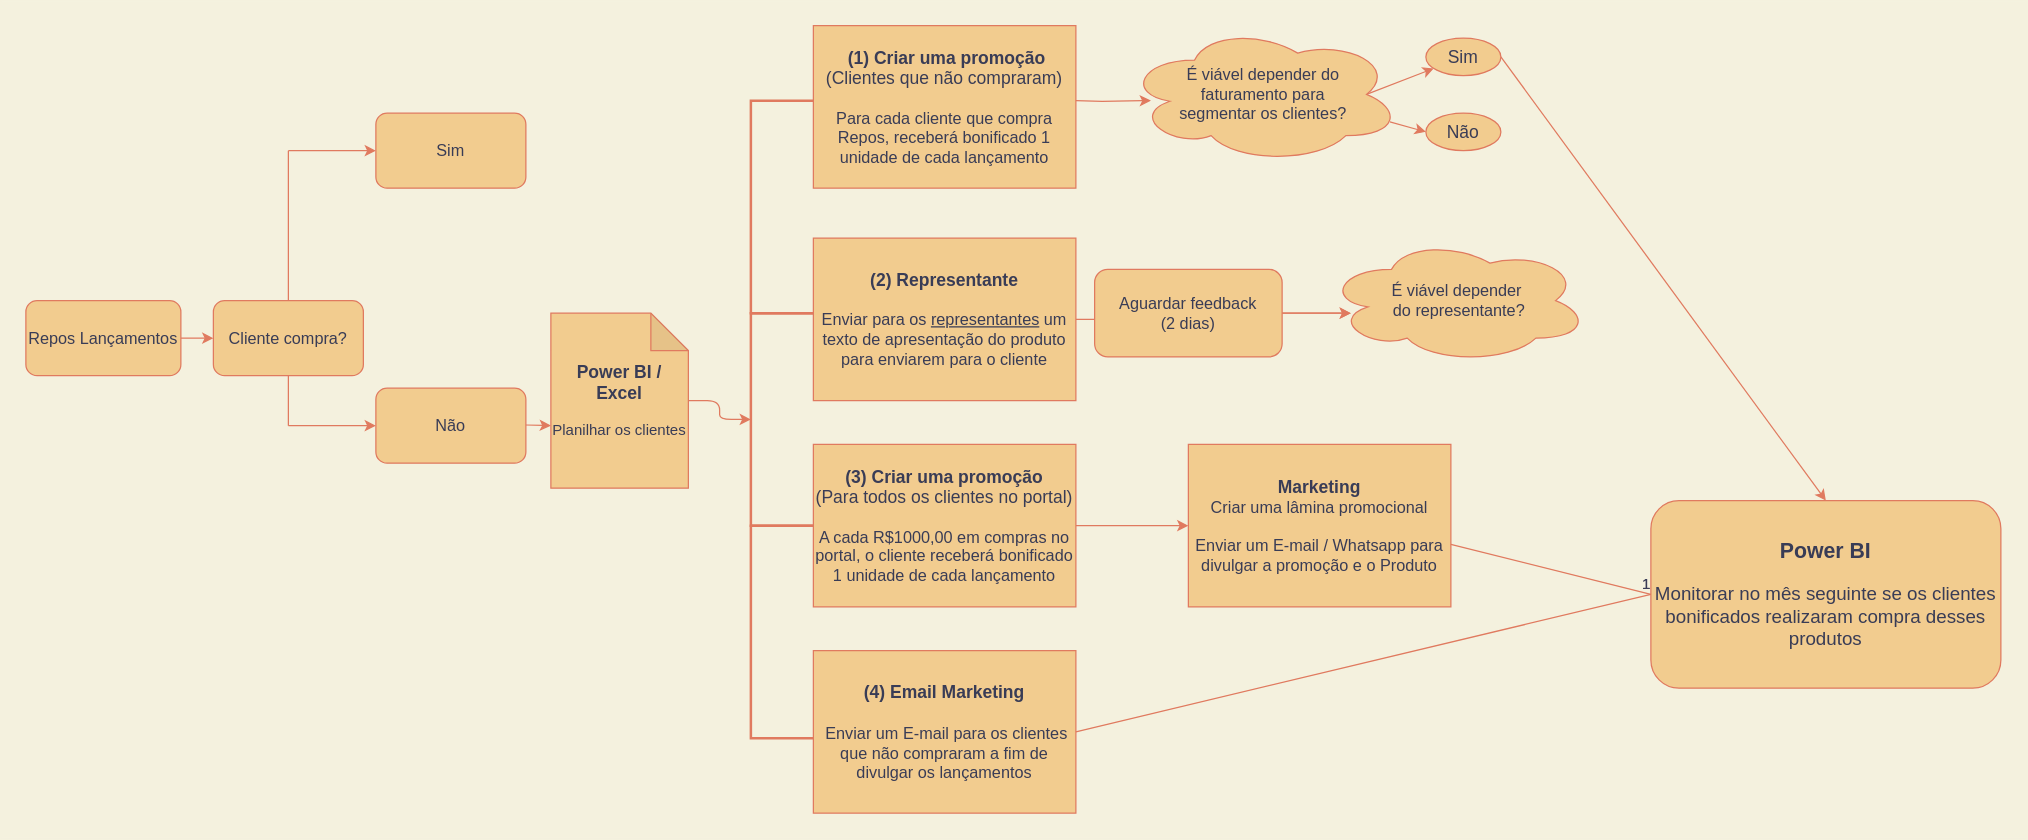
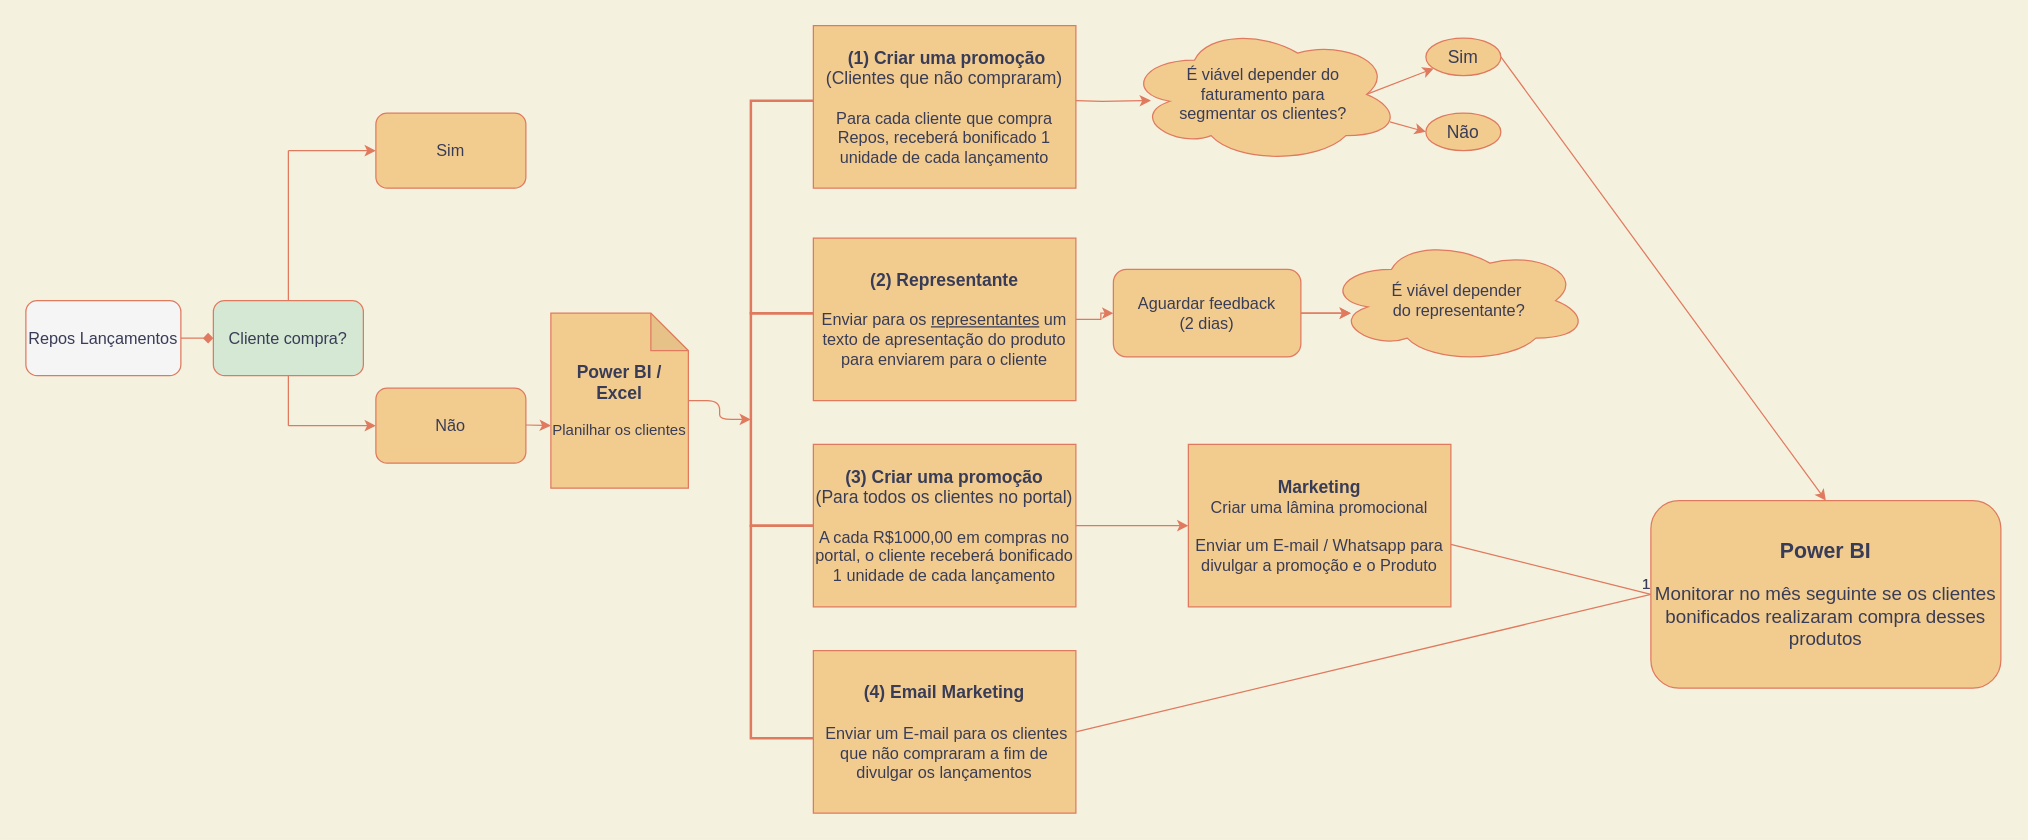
  <mxCell id="0" />
  <mxCell id="1" parent="0" />
- <mxCell id="2" value="Repos Lançamentos" style="rounded=1;whiteSpace=wrap;html=1;fontSize=13;fillColor=#F2CC8F;strokeColor=#E07A5F;fontColor=#393C56;" parent="1" vertex="1"><mxGeometry x="20" y="240" width="124" height="60" as="geometry" /></mxCell>
- <mxCell id="3" value="Cliente compra?" style="rounded=1;whiteSpace=wrap;html=1;fontSize=13;fillColor=#F2CC8F;strokeColor=#E07A5F;fontColor=#393C56;" parent="1" vertex="1"><mxGeometry y="240" width="120" height="60" as="geometry" x="170" /></mxCell>
- <mxCell id="4" value="" style="endArrow=classic;html=1;rounded=0;exitX=1;exitY=0.5;exitDx=0;exitDy=0;entryX=0;entryY=0.5;entryDx=0;entryDy=0;labelBackgroundColor=#F4F1DE;strokeColor=#E07A5F;fontColor=#393C56;" parent="1" source="2" target="3" edge="1"><mxGeometry width="50" height="50" relative="1" as="geometry"><mxPoint x="560" y="320" as="sourcePoint" /><mxPoint x="610" y="270" as="targetPoint" /></mxGeometry></mxCell>
+ <mxCell id="2" value="Repos Lançamentos" style="rounded=1;whiteSpace=wrap;html=1;fontSize=13;fillColor=#f5f5f5;strokeColor=#E07A5F;fontColor=#393C56;" parent="1" vertex="1"><mxGeometry x="20" y="240" width="124" height="60" as="geometry" /></mxCell>
+ <mxCell id="3" value="Cliente compra?" style="rounded=1;whiteSpace=wrap;html=1;fontSize=13;fillColor=#d5e8d4;strokeColor=#E07A5F;fontColor=#393C56;" parent="1" vertex="1"><mxGeometry y="240" width="120" height="60" as="geometry" x="170" /></mxCell>
+ <mxCell id="4" value="" style="endArrow=diamond;html=1;rounded=0;exitX=1;exitY=0.5;exitDx=0;exitDy=0;entryX=0;entryY=0.5;entryDx=0;entryDy=0;labelBackgroundColor=#F4F1DE;strokeColor=#E07A5F;fontColor=#393C56;" parent="1" source="2" target="3" edge="1"><mxGeometry width="50" height="50" relative="1" as="geometry"><mxPoint x="560" y="320" as="sourcePoint" /><mxPoint x="610" y="270" as="targetPoint" /></mxGeometry></mxCell>
  <mxCell id="5" value="Sim" style="rounded=1;whiteSpace=wrap;html=1;fontSize=13;fillColor=#F2CC8F;strokeColor=#E07A5F;fontColor=#393C56;" parent="1" vertex="1"><mxGeometry x="300" y="90" width="120" height="60" as="geometry" /></mxCell>
  <mxCell id="6" value="" style="endArrow=none;html=1;rounded=0;exitX=0.5;exitY=0;exitDx=0;exitDy=0;labelBackgroundColor=#F4F1DE;strokeColor=#E07A5F;fontColor=#393C56;" parent="1" source="3" edge="1"><mxGeometry width="50" height="50" relative="1" as="geometry"><mxPoint x="560" y="420" as="sourcePoint" /><mxPoint x="230" y="120" as="targetPoint" /></mxGeometry></mxCell>
  <mxCell id="7" value="" style="endArrow=classic;html=1;rounded=0;entryX=0;entryY=0.5;entryDx=0;entryDy=0;labelBackgroundColor=#F4F1DE;strokeColor=#E07A5F;fontColor=#393C56;" parent="1" target="5" edge="1"><mxGeometry width="50" height="50" relative="1" as="geometry"><mxPoint x="230" y="120" as="sourcePoint" /><mxPoint x="610" y="290" as="targetPoint" /></mxGeometry></mxCell>
  <mxCell id="8" value="Não" style="rounded=1;whiteSpace=wrap;html=1;fontSize=13;fillColor=#F2CC8F;strokeColor=#E07A5F;fontColor=#393C56;" parent="1" vertex="1"><mxGeometry x="300" y="310" width="120" height="60" as="geometry" /></mxCell>
  <mxCell id="9" value="" style="endArrow=none;html=1;rounded=0;exitX=0.5;exitY=1;exitDx=0;exitDy=0;labelBackgroundColor=#F4F1DE;strokeColor=#E07A5F;fontColor=#393C56;" parent="1" source="3" edge="1"><mxGeometry width="50" height="50" relative="1" as="geometry"><mxPoint x="230" y="380" as="sourcePoint" /><mxPoint x="230" y="340" as="targetPoint" /></mxGeometry></mxCell>
  <mxCell id="10" value="" style="endArrow=classic;html=1;rounded=0;entryX=0;entryY=0.5;entryDx=0;entryDy=0;labelBackgroundColor=#F4F1DE;strokeColor=#E07A5F;fontColor=#393C56;" parent="1" edge="1"><mxGeometry width="50" height="50" relative="1" as="geometry"><mxPoint x="230" y="340" as="sourcePoint" /><mxPoint x="300" y="340" as="targetPoint" /></mxGeometry></mxCell>
  <mxCell id="11" value="&lt;b&gt;&lt;font style=&quot;font-size: 14px&quot;&gt;Marketing&lt;br&gt;&lt;/font&gt;&lt;/b&gt;Criar uma lâmina promocional&lt;br&gt;&lt;br&gt;Enviar um E-mail / Whatsapp para divulgar a promoção e o Produto" style="rounded=0;whiteSpace=wrap;html=1;fontSize=13;fillColor=#F2CC8F;strokeColor=#E07A5F;fontColor=#393C56;" parent="1" vertex="1"><mxGeometry x="950" y="355" width="210" height="130" as="geometry" /></mxCell>
  <mxCell id="12" value="" style="edgeStyle=orthogonalEdgeStyle;rounded=0;orthogonalLoop=1;jettySize=auto;html=1;entryX=0;entryY=0.5;entryDx=0;entryDy=0;labelBackgroundColor=#F4F1DE;strokeColor=#E07A5F;fontColor=#393C56;" parent="1" source="13" target="17" edge="1"><mxGeometry relative="1" as="geometry" /></mxCell>
  <mxCell id="13" value="&lt;font style=&quot;font-size: 14px&quot;&gt;&lt;b&gt;(2)&lt;/b&gt;&amp;nbsp;&lt;b&gt;Representante&lt;/b&gt;&lt;br&gt;&lt;/font&gt;&lt;br&gt;Enviar para os &lt;u&gt;representantes&lt;/u&gt; um texto de apresentação do produto para enviarem para o cliente" style="rounded=0;whiteSpace=wrap;html=1;fontSize=13;fillColor=#F2CC8F;strokeColor=#E07A5F;fontColor=#393C56;" parent="1" vertex="1"><mxGeometry x="650" y="190" width="210" height="130" as="geometry" /></mxCell>
  <mxCell id="14" value="" style="endArrow=classic;html=1;rounded=0;labelBackgroundColor=#F4F1DE;strokeColor=#E07A5F;fontColor=#393C56;" parent="1" edge="1"><mxGeometry width="50" height="50" relative="1" as="geometry"><mxPoint x="420" y="339.5" as="sourcePoint" /><mxPoint x="440" y="340" as="targetPoint" /></mxGeometry></mxCell>
  <mxCell id="15" value="" style="edgeStyle=orthogonalEdgeStyle;rounded=0;orthogonalLoop=1;jettySize=auto;html=1;labelBackgroundColor=#F4F1DE;strokeColor=#E07A5F;fontColor=#393C56;" parent="1" source="17" edge="1"><mxGeometry relative="1" as="geometry"><mxPoint x="1080" y="250" as="targetPoint" /></mxGeometry></mxCell>
  <mxCell id="16" value="" style="edgeStyle=orthogonalEdgeStyle;rounded=0;orthogonalLoop=1;jettySize=auto;html=1;labelBackgroundColor=#F4F1DE;strokeColor=#E07A5F;fontColor=#393C56;" parent="1" source="17" edge="1"><mxGeometry relative="1" as="geometry"><mxPoint x="1080" y="250" as="targetPoint" /></mxGeometry></mxCell>
- <mxCell id="17" value="Aguardar feedback&lt;br style=&quot;font-size: 13px;&quot;&gt;(2 dias)" style="rounded=1;whiteSpace=wrap;html=1;fontSize=13;fillColor=#F2CC8F;strokeColor=#E07A5F;fontColor=#393C56;" parent="1" vertex="1"><mxGeometry x="875" y="215" width="150" height="70" as="geometry" /></mxCell>
+ <mxCell id="17" value="Aguardar feedback&lt;br style=&quot;font-size: 13px;&quot;&gt;(2 dias)" style="rounded=1;whiteSpace=wrap;html=1;fontSize=13;fillColor=#F2CC8F;strokeColor=#E07A5F;fontColor=#393C56;" parent="1" vertex="1"><mxGeometry x="890" y="215" width="150" height="70" as="geometry" /></mxCell>
  <mxCell id="18" value="" style="edgeStyle=orthogonalEdgeStyle;rounded=0;orthogonalLoop=1;jettySize=auto;html=1;fontSize=14;labelBackgroundColor=#F4F1DE;strokeColor=#E07A5F;fontColor=#393C56;" edge="1" parent="1" source="19" target="11"><mxGeometry relative="1" as="geometry" /></mxCell>
  <mxCell id="19" value="&lt;span style=&quot;font-size: 14px&quot;&gt;&lt;b&gt;(3) Criar uma promoção&lt;/b&gt;&lt;br&gt;(Para todos os clientes no portal)&lt;br&gt;&lt;/span&gt;&lt;br&gt;A cada R$1000,00 em compras no portal, o cliente receberá bonificado 1 unidade de cada lançamento" style="rounded=0;whiteSpace=wrap;html=1;fontSize=13;fillColor=#F2CC8F;strokeColor=#E07A5F;fontColor=#393C56;" parent="1" vertex="1"><mxGeometry x="650" y="355" width="210" height="130" as="geometry" /></mxCell>
  <mxCell id="20" value="" style="edgeStyle=orthogonalEdgeStyle;curved=0;rounded=1;sketch=0;orthogonalLoop=1;jettySize=auto;html=1;fontSize=14;fontColor=#393C56;strokeColor=#E07A5F;fillColor=#F2CC8F;" edge="1" parent="1" source="21" target="22"><mxGeometry relative="1" as="geometry" /></mxCell>
  <mxCell id="21" value="&lt;b style=&quot;font-size: 14px&quot;&gt;Power BI / Excel&lt;br&gt;&lt;/b&gt;&lt;br&gt;Planilhar os clientes" style="shape=note;whiteSpace=wrap;html=1;backgroundOutline=1;darkOpacity=0.05;fillColor=#F2CC8F;strokeColor=#E07A5F;fontColor=#393C56;" parent="1" vertex="1"><mxGeometry x="440" y="250" width="110" height="140" as="geometry" /></mxCell>
  <mxCell id="22" value="" style="strokeWidth=2;html=1;shape=mxgraph.flowchart.annotation_1;align=left;pointerEvents=1;fillColor=#F2CC8F;strokeColor=#E07A5F;fontColor=#393C56;" parent="1" vertex="1"><mxGeometry x="600" y="250" width="50" height="170" as="geometry" /></mxCell>
  <mxCell id="23" value="&lt;b style=&quot;font-size: 17px&quot;&gt;Power BI&lt;br&gt;&lt;/b&gt;&lt;br&gt;&lt;font style=&quot;font-size: 15px&quot;&gt;Monitorar no mês seguinte se os clientes bonificados realizaram compra desses produtos&lt;/font&gt;" style="rounded=1;whiteSpace=wrap;html=1;fillColor=#F2CC8F;strokeColor=#E07A5F;fontColor=#393C56;" parent="1" vertex="1"><mxGeometry x="1320" y="400" width="280" height="150" as="geometry" /></mxCell>
  <mxCell id="24" value="É viável depender&lt;br style=&quot;font-size: 13px;&quot;&gt;&amp;nbsp;do representante?" style="ellipse;shape=cloud;whiteSpace=wrap;html=1;fontSize=13;fillColor=#F2CC8F;strokeColor=#E07A5F;fontColor=#393C56;" parent="1" vertex="1"><mxGeometry x="1060" y="190" width="210" height="100" as="geometry" /></mxCell>
  <mxCell id="25" value="" style="endArrow=none;html=1;rounded=0;entryX=0;entryY=0.5;entryDx=0;entryDy=0;labelBackgroundColor=#F4F1DE;strokeColor=#E07A5F;fontColor=#393C56;" parent="1" target="23" edge="1"><mxGeometry relative="1" as="geometry"><mxPoint x="1160" y="435" as="sourcePoint" /><mxPoint x="1297" y="192.5" as="targetPoint" /></mxGeometry></mxCell>
  <mxCell id="26" value="1" style="resizable=0;html=1;align=right;verticalAlign=bottom;fillColor=#F2CC8F;strokeColor=#E07A5F;fontColor=#393C56;" parent="25" connectable="0" vertex="1"><mxGeometry x="1" relative="1" as="geometry" /></mxCell>
  <mxCell id="27" value="" style="strokeWidth=2;html=1;shape=mxgraph.flowchart.annotation_1;align=left;pointerEvents=1;fillColor=#F2CC8F;strokeColor=#E07A5F;fontColor=#393C56;" vertex="1" parent="1"><mxGeometry x="600" y="80" width="50" height="170" as="geometry" /></mxCell>
  <mxCell id="28" value="&lt;b style=&quot;font-size: 14px&quot;&gt;&amp;nbsp;(1)&amp;nbsp;&lt;/b&gt;&lt;span style=&quot;font-size: 14px&quot;&gt;&lt;b&gt;Criar uma promoção&lt;/b&gt;&lt;br&gt;(Clientes que não compraram)&lt;br&gt;&lt;/span&gt;&lt;br&gt;Para cada cliente que compra Repos, receberá bonificado 1 unidade de cada lançamento" style="rounded=0;whiteSpace=wrap;html=1;fontSize=13;fillColor=#F2CC8F;strokeColor=#E07A5F;fontColor=#393C56;" vertex="1" parent="1"><mxGeometry x="650" y="20" width="210" height="130" as="geometry" /></mxCell>
  <mxCell id="29" style="edgeStyle=none;rounded=1;sketch=0;orthogonalLoop=1;jettySize=auto;html=1;entryX=0.5;entryY=0;entryDx=0;entryDy=0;fontSize=14;fontColor=#393C56;strokeColor=#E07A5F;fillColor=#F2CC8F;exitX=1;exitY=0.5;exitDx=0;exitDy=0;" edge="1" parent="1" source="39" target="23"><mxGeometry relative="1" as="geometry"><mxPoint x="1370" y="50" as="sourcePoint" /></mxGeometry></mxCell>
  <mxCell id="30" value="" style="edgeStyle=none;rounded=1;sketch=0;orthogonalLoop=1;jettySize=auto;html=1;fontSize=14;fontColor=#393C56;strokeColor=#E07A5F;fillColor=#F2CC8F;exitX=0.875;exitY=0.5;exitDx=0;exitDy=0;exitPerimeter=0;" edge="1" parent="1" source="31" target="39"><mxGeometry relative="1" as="geometry" /></mxCell>
  <mxCell id="31" value="É viável depender do&lt;br&gt;faturamento para&lt;br&gt;segmentar os clientes?" style="ellipse;shape=cloud;whiteSpace=wrap;html=1;fontSize=13;fillColor=#F2CC8F;strokeColor=#E07A5F;fontColor=#393C56;" vertex="1" parent="1"><mxGeometry x="900" y="20" width="220" height="110" as="geometry" /></mxCell>
  <mxCell id="32" value="" style="edgeStyle=orthogonalEdgeStyle;rounded=0;orthogonalLoop=1;jettySize=auto;html=1;labelBackgroundColor=#F4F1DE;strokeColor=#E07A5F;fontColor=#393C56;entryX=0.091;entryY=0.545;entryDx=0;entryDy=0;entryPerimeter=0;" edge="1" parent="1" target="31"><mxGeometry relative="1" as="geometry"><mxPoint x="900" y="80" as="targetPoint" /><mxPoint x="860" y="80" as="sourcePoint" /></mxGeometry></mxCell>
  <mxCell id="33" value="&lt;b style=&quot;font-size: 14px&quot;&gt;(4) Email Marketing&lt;br&gt;&lt;br&gt;&lt;/b&gt;&amp;nbsp;Enviar um E-mail para os clientes que não compraram a fim de divulgar os lançamentos" style="rounded=0;whiteSpace=wrap;html=1;fontSize=13;fillColor=#F2CC8F;strokeColor=#E07A5F;fontColor=#393C56;" vertex="1" parent="1"><mxGeometry x="650" y="520" width="210" height="130" as="geometry" /></mxCell>
  <mxCell id="34" value="" style="strokeWidth=2;html=1;shape=mxgraph.flowchart.annotation_1;align=left;pointerEvents=1;fillColor=#F2CC8F;strokeColor=#E07A5F;fontColor=#393C56;" vertex="1" parent="1"><mxGeometry x="600" y="420" width="50" height="170" as="geometry" /></mxCell>
  <mxCell id="35" value="" style="endArrow=none;html=1;rounded=0;entryX=0;entryY=0.5;entryDx=0;entryDy=0;labelBackgroundColor=#F4F1DE;strokeColor=#E07A5F;fontColor=#393C56;exitX=1;exitY=0.5;exitDx=0;exitDy=0;" edge="1" parent="1" source="33" target="23"><mxGeometry relative="1" as="geometry"><mxPoint x="1170" y="445" as="sourcePoint" /><mxPoint x="1240" y="485" as="targetPoint" /></mxGeometry></mxCell>
  <mxCell id="36" value="1" style="resizable=0;html=1;align=right;verticalAlign=bottom;fillColor=#F2CC8F;strokeColor=#E07A5F;fontColor=#393C56;" connectable="0" vertex="1" parent="35"><mxGeometry x="1" relative="1" as="geometry" /></mxCell>
  <mxCell id="37" value="" style="edgeStyle=none;rounded=1;sketch=0;orthogonalLoop=1;jettySize=auto;html=1;fontSize=14;fontColor=#393C56;strokeColor=#E07A5F;fillColor=#F2CC8F;exitX=0.96;exitY=0.7;exitDx=0;exitDy=0;exitPerimeter=0;entryX=0;entryY=0.5;entryDx=0;entryDy=0;" edge="1" parent="1" source="31" target="38"><mxGeometry relative="1" as="geometry"><mxPoint x="1150" y="75" as="targetPoint" /></mxGeometry></mxCell>
  <mxCell id="38" value="Não" style="ellipse;whiteSpace=wrap;html=1;rounded=0;sketch=0;fontSize=14;fontColor=#393C56;strokeColor=#E07A5F;fillColor=#F2CC8F;" vertex="1" parent="1"><mxGeometry x="1140" y="90" width="60" height="30" as="geometry" /></mxCell>
  <mxCell id="39" value="Sim" style="ellipse;whiteSpace=wrap;html=1;rounded=0;sketch=0;fontSize=14;fontColor=#393C56;strokeColor=#E07A5F;fillColor=#F2CC8F;" vertex="1" parent="1"><mxGeometry x="1140" y="30" width="60" height="30" as="geometry" /></mxCell>
